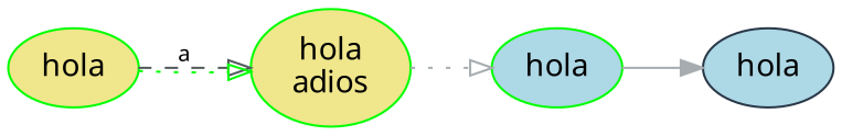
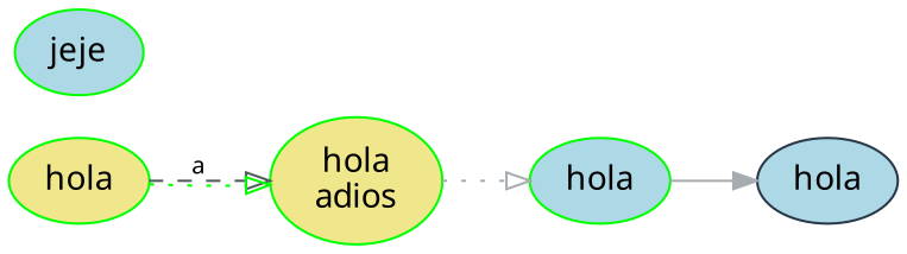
  digraph {
    rankdir=LR
    node [color=green fillcolor=lightblue fontname="Century Gothic" shape=ellipse style=filled]
    edge [arrowhead=onormal color="#a6acaf " fontname="Sans-Serif" fontsize=10 style=dotted]
    n1 [fillcolor=khaki label=hola]
    n2 [fillcolor=khaki label="hola\nadios"]
    n3 [label=hola]
    n4 [color="#283747" label=hola]
+   n5 [label=jeje]
    n1 -> n2 [color="#515a5a" label="a    " style=dashed]
    n1 -> n2 [color=green]
    n2 -> n3
    n3 -> n4 [arrowhead=normal style=solid]
  }
